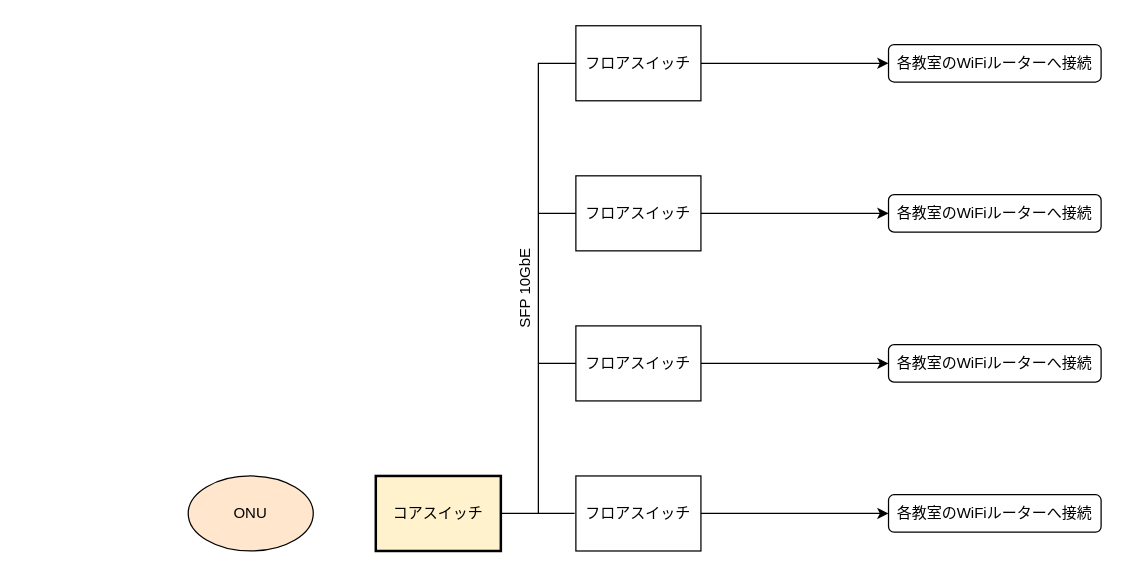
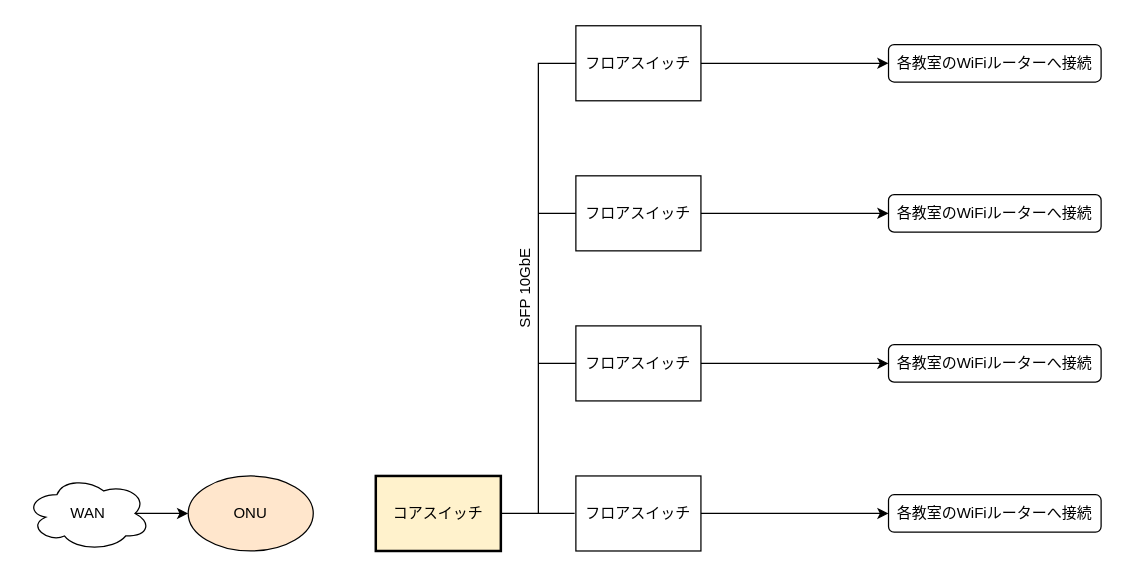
  <mxCell id="0" />
  <mxCell id="1" parent="0" />
  <mxCell id="2" value="フロアスイッチ" style="rounded=0;whiteSpace=wrap;html=1;" parent="1" vertex="1"><mxGeometry x="460" y="20" width="100" height="60" as="geometry" /></mxCell>
  <mxCell id="3" value="フロアスイッチ" style="rounded=0;whiteSpace=wrap;html=1;" parent="1" vertex="1"><mxGeometry x="460" y="140" width="100" height="60" as="geometry" /></mxCell>
  <mxCell id="4" value="フロアスイッチ" style="rounded=0;whiteSpace=wrap;html=1;" parent="1" vertex="1"><mxGeometry x="460" y="260" width="100" height="60" as="geometry" /></mxCell>
  <mxCell id="5" value="フロアスイッチ" style="rounded=0;whiteSpace=wrap;html=1;strokeWidth=1;perimeterSpacing=1;" parent="1" vertex="1"><mxGeometry x="460" y="380" width="100" height="60" as="geometry" /></mxCell>
  <mxCell id="6" value="コアスイッチ" style="rounded=0;whiteSpace=wrap;html=1;strokeWidth=2;fillColor=#fff2cc;" parent="1" vertex="1"><mxGeometry x="300" y="380" width="100" height="60" as="geometry" /></mxCell>
  <mxCell id="7" value="" style="endArrow=none;html=1;rounded=0;strokeColor=default;elbow=vertical;exitX=1;exitY=0.5;exitDx=0;exitDy=0;entryX=0;entryY=0.5;entryDx=0;entryDy=0;" edge="1" parent="1" source="6" target="5"><mxGeometry width="50" height="50" relative="1" as="geometry"><mxPoint x="470" y="240" as="sourcePoint" /><mxPoint x="520" y="190" as="targetPoint" /></mxGeometry></mxCell>
  <mxCell id="8" value="" style="endArrow=none;html=1;rounded=0;strokeColor=default;elbow=vertical;entryX=0;entryY=0.5;entryDx=0;entryDy=0;" edge="1" parent="1"><mxGeometry width="50" height="50" relative="1" as="geometry"><mxPoint x="430" y="410" as="sourcePoint" /><mxPoint x="460" y="50" as="targetPoint" /><Array as="points"><mxPoint x="430" y="50" /></Array></mxGeometry></mxCell>
  <mxCell id="9" value="" style="endArrow=none;html=1;rounded=0;strokeColor=default;elbow=vertical;" edge="1" parent="1"><mxGeometry width="50" height="50" relative="1" as="geometry"><mxPoint x="430" y="170" as="sourcePoint" /><mxPoint x="460" y="170" as="targetPoint" /></mxGeometry></mxCell>
  <mxCell id="10" value="" style="endArrow=none;html=1;rounded=0;strokeColor=default;elbow=vertical;entryX=0;entryY=0.5;entryDx=0;entryDy=0;" edge="1" parent="1" target="4"><mxGeometry width="50" height="50" relative="1" as="geometry"><mxPoint x="430" y="290" as="sourcePoint" /><mxPoint x="520" y="190" as="targetPoint" /></mxGeometry></mxCell>
+ <mxCell id="11" value="WAN" style="ellipse;shape=cloud;whiteSpace=wrap;html=1;" vertex="1" parent="1"><mxGeometry x="20" y="380" width="100" height="60" as="geometry" /></mxCell>
+ <mxCell id="12" value="" style="endArrow=classic;html=1;rounded=0;strokeColor=default;elbow=vertical;exitX=0.875;exitY=0.5;exitDx=0;exitDy=0;exitPerimeter=0;entryX=0;entryY=0.5;entryDx=0;entryDy=0;" edge="1" parent="1" source="11" target="13"><mxGeometry width="50" height="50" relative="1" as="geometry"><mxPoint x="340" y="320" as="sourcePoint" /><mxPoint x="140" y="410" as="targetPoint" /></mxGeometry></mxCell>
  <mxCell id="13" value="ONU" style="ellipse;whiteSpace=wrap;html=1;fillColor=#ffe6cc;" vertex="1" parent="1"><mxGeometry x="150" y="380" width="100" height="60" as="geometry" /></mxCell>
  <mxCell id="14" value="" style="group" vertex="1" connectable="0" parent="1"><mxGeometry x="560" y="50" width="150" height="360" as="geometry" /></mxCell>
  <mxCell id="15" value="" style="endArrow=classic;html=1;rounded=0;strokeColor=default;elbow=vertical;exitX=1;exitY=0.5;exitDx=0;exitDy=0;" edge="1" parent="14"><mxGeometry width="50" height="50" relative="1" as="geometry"><mxPoint as="sourcePoint" /><mxPoint x="150" as="targetPoint" /></mxGeometry></mxCell>
  <mxCell id="16" value="" style="endArrow=classic;html=1;rounded=0;strokeColor=default;elbow=vertical;exitX=1;exitY=0.5;exitDx=0;exitDy=0;" edge="1" parent="14"><mxGeometry width="50" height="50" relative="1" as="geometry"><mxPoint y="120" as="sourcePoint" /><mxPoint x="150" y="120" as="targetPoint" /></mxGeometry></mxCell>
  <mxCell id="17" value="" style="endArrow=classic;html=1;rounded=0;strokeColor=default;elbow=vertical;exitX=1;exitY=0.5;exitDx=0;exitDy=0;" edge="1" parent="14"><mxGeometry width="50" height="50" relative="1" as="geometry"><mxPoint y="240" as="sourcePoint" /><mxPoint x="150" y="240" as="targetPoint" /></mxGeometry></mxCell>
  <mxCell id="18" value="" style="endArrow=classic;html=1;rounded=0;strokeColor=default;elbow=vertical;exitX=1;exitY=0.5;exitDx=0;exitDy=0;" edge="1" parent="14"><mxGeometry width="50" height="50" relative="1" as="geometry"><mxPoint y="360" as="sourcePoint" /><mxPoint x="150" y="360" as="targetPoint" /></mxGeometry></mxCell>
  <mxCell id="19" value="各教室のWiFiルーターへ接続" style="rounded=1;whiteSpace=wrap;html=1;" vertex="1" parent="1"><mxGeometry x="710" y="35" width="170" height="30" as="geometry" /></mxCell>
  <mxCell id="20" value="各教室のWiFiルーターへ接続" style="rounded=1;whiteSpace=wrap;html=1;" vertex="1" parent="1"><mxGeometry x="710" y="155" width="170" height="30" as="geometry" /></mxCell>
  <mxCell id="21" value="各教室のWiFiルーターへ接続" style="rounded=1;whiteSpace=wrap;html=1;" vertex="1" parent="1"><mxGeometry x="710" y="275" width="170" height="30" as="geometry" /></mxCell>
  <mxCell id="22" value="各教室のWiFiルーターへ接続" style="rounded=1;whiteSpace=wrap;html=1;" vertex="1" parent="1"><mxGeometry x="710" y="395" width="170" height="30" as="geometry" /></mxCell>
  <mxCell id="23" value="SFP 10GbE" style="text;html=1;strokeColor=none;fillColor=none;align=center;verticalAlign=middle;whiteSpace=wrap;rounded=0;direction=east;horizontal=0;" vertex="1" parent="1"><mxGeometry x="410" y="170" width="20" height="120" as="geometry" /></mxCell>
